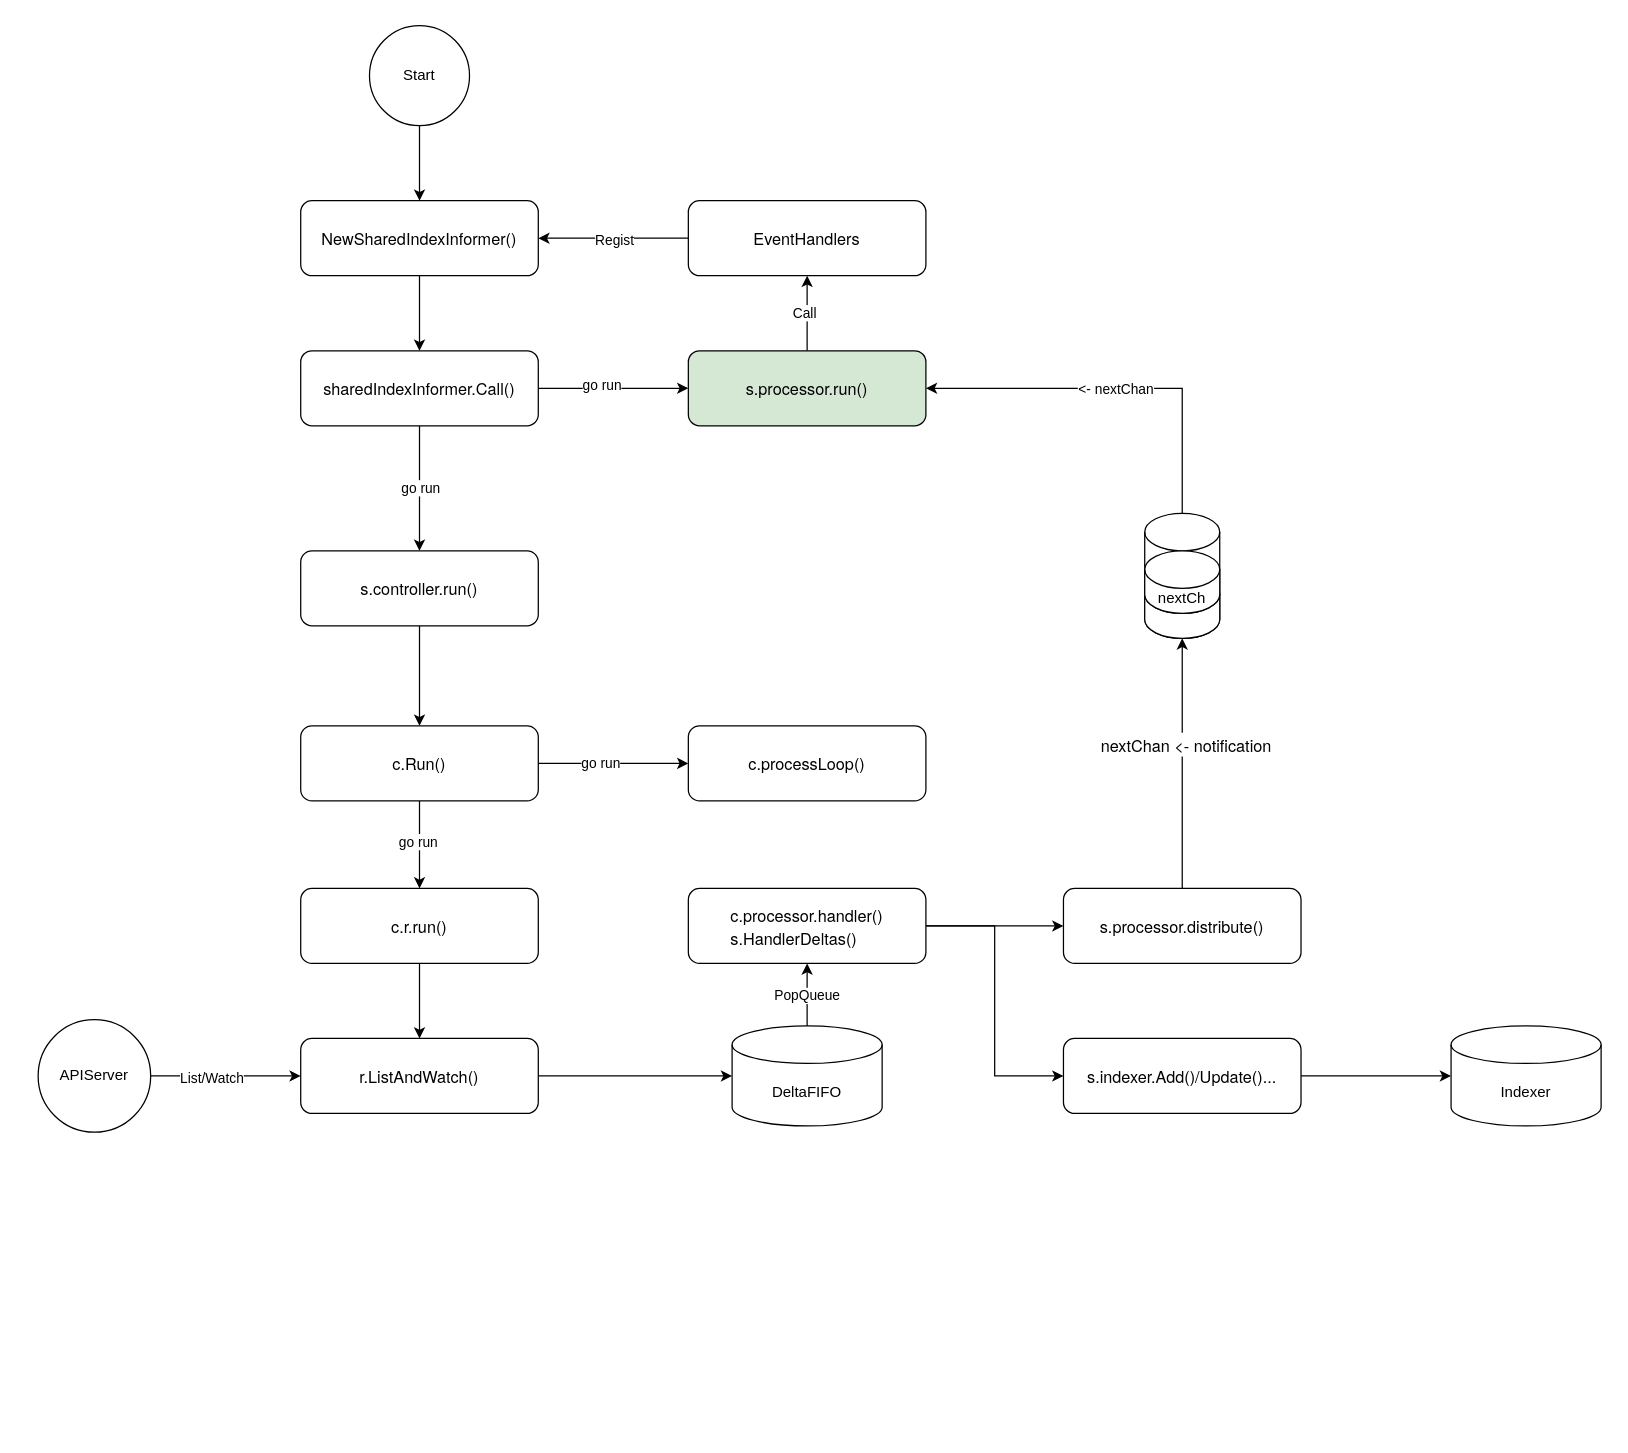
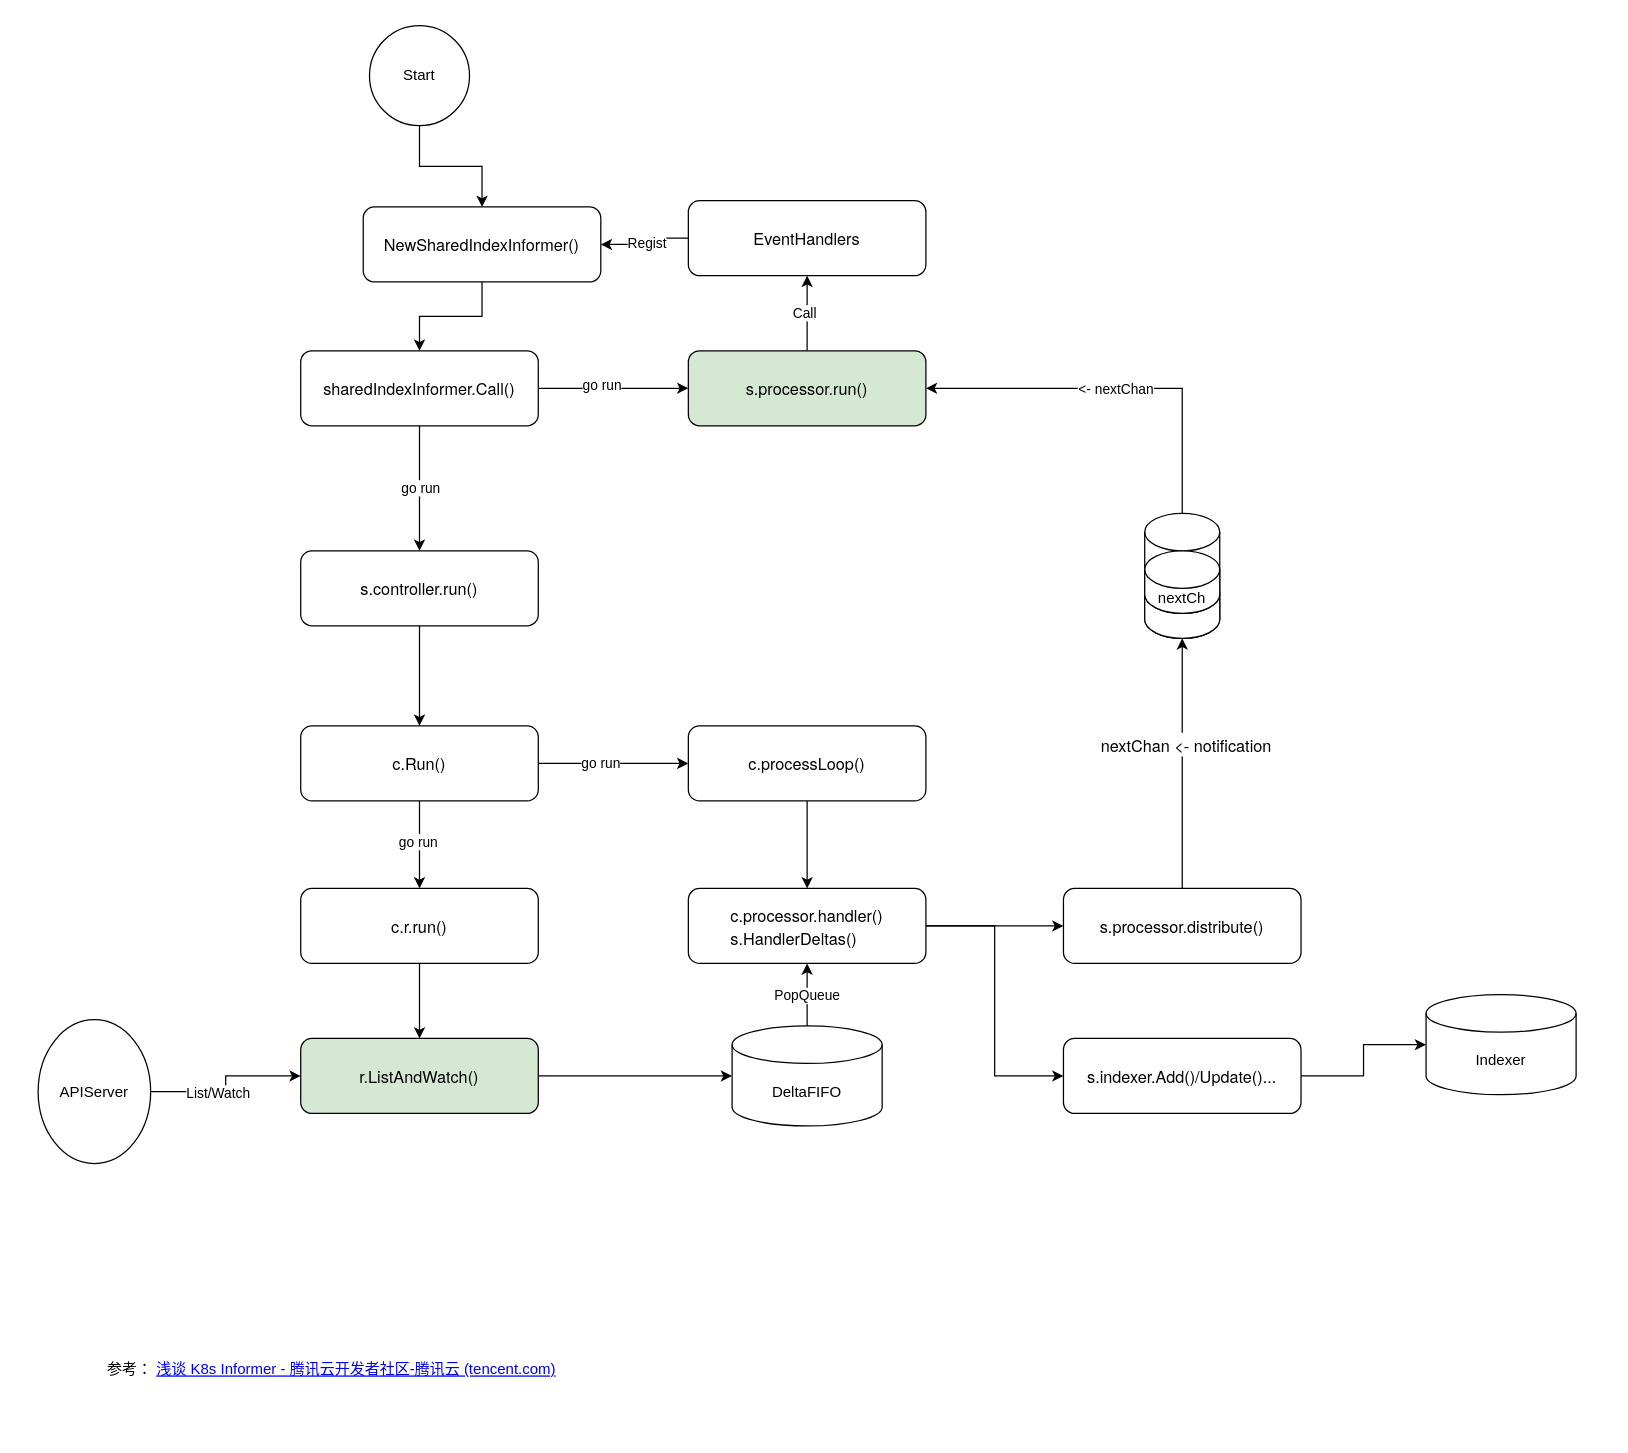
  <mxCell id="0" />
  <mxCell id="1" parent="0" />
  <mxCell id="2" style="edgeStyle=orthogonalEdgeStyle;rounded=0;orthogonalLoop=1;jettySize=auto;html=1;exitX=0.5;exitY=1;exitDx=0;exitDy=0;" edge="1" parent="1" source="3" target="8"><mxGeometry relative="1" as="geometry" /></mxCell>
- <mxCell id="3" value="&lt;p style=&quot;margin: 0px; font-variant-numeric: normal; font-variant-east-asian: normal; font-stretch: normal; font-size: 13px; line-height: normal; font-family: &amp;quot;Helvetica Neue&amp;quot;; text-align: start;&quot; class=&quot;p1&quot;&gt;NewSharedIndexInformer()&lt;/p&gt;" style="rounded=1;whiteSpace=wrap;html=1;" vertex="1" parent="1"><mxGeometry x="240" y="160" width="190" height="60" as="geometry" /></mxCell>
+ <mxCell id="3" value="&lt;p style=&quot;margin: 0px; font-variant-numeric: normal; font-variant-east-asian: normal; font-stretch: normal; font-size: 13px; line-height: normal; font-family: &amp;quot;Helvetica Neue&amp;quot;; text-align: start;&quot; class=&quot;p1&quot;&gt;NewSharedIndexInformer()&lt;/p&gt;" style="rounded=1;whiteSpace=wrap;html=1;" vertex="1" parent="1"><mxGeometry x="290" y="165" width="190" height="60" as="geometry" /></mxCell>
  <mxCell id="4" style="edgeStyle=orthogonalEdgeStyle;rounded=0;orthogonalLoop=1;jettySize=auto;html=1;exitX=1;exitY=0.5;exitDx=0;exitDy=0;" edge="1" parent="1" source="8" target="11"><mxGeometry relative="1" as="geometry" /></mxCell>
  <mxCell id="5" value="go run" style="edgeLabel;html=1;align=center;verticalAlign=middle;resizable=0;points=[];" vertex="1" connectable="0" parent="4"><mxGeometry x="-0.167" y="3" relative="1" as="geometry"><mxPoint as="offset" /></mxGeometry></mxCell>
  <mxCell id="6" style="edgeStyle=orthogonalEdgeStyle;rounded=0;orthogonalLoop=1;jettySize=auto;html=1;exitX=0.5;exitY=1;exitDx=0;exitDy=0;" edge="1" parent="1" source="8" target="13"><mxGeometry relative="1" as="geometry" /></mxCell>
  <mxCell id="7" value="go run" style="edgeLabel;html=1;align=center;verticalAlign=middle;resizable=0;points=[];" vertex="1" connectable="0" parent="6"><mxGeometry x="-0.02" relative="1" as="geometry"><mxPoint as="offset" /></mxGeometry></mxCell>
  <mxCell id="8" value="&lt;p style=&quot;margin: 0px; font-variant-numeric: normal; font-variant-east-asian: normal; font-stretch: normal; font-size: 13px; line-height: normal; font-family: &amp;quot;Helvetica Neue&amp;quot;; text-align: start;&quot; class=&quot;p1&quot;&gt;sharedIndexInformer.Call()&lt;/p&gt;" style="rounded=1;whiteSpace=wrap;html=1;" vertex="1" parent="1"><mxGeometry x="240" y="280" width="190" height="60" as="geometry" /></mxCell>
  <mxCell id="9" style="edgeStyle=orthogonalEdgeStyle;rounded=0;orthogonalLoop=1;jettySize=auto;html=1;exitX=0.5;exitY=0;exitDx=0;exitDy=0;entryX=0.5;entryY=1;entryDx=0;entryDy=0;" edge="1" parent="1" source="11" target="45"><mxGeometry relative="1" as="geometry" /></mxCell>
  <mxCell id="10" value="Call" style="edgeLabel;html=1;align=center;verticalAlign=middle;resizable=0;points=[];" vertex="1" connectable="0" parent="9"><mxGeometry x="0.033" y="3" relative="1" as="geometry"><mxPoint as="offset" /></mxGeometry></mxCell>
  <mxCell id="11" value="&lt;p style=&quot;margin: 0px; font-variant-numeric: normal; font-variant-east-asian: normal; font-stretch: normal; font-size: 13px; line-height: normal; font-family: &amp;quot;Helvetica Neue&amp;quot;; text-align: start;&quot; class=&quot;p1&quot;&gt;s.processor.run()&lt;/p&gt;" style="rounded=1;whiteSpace=wrap;html=1;fillColor=#d5e8d4;" vertex="1" parent="1"><mxGeometry x="550" y="280" width="190" height="60" as="geometry" /></mxCell>
  <mxCell id="12" style="edgeStyle=orthogonalEdgeStyle;rounded=0;orthogonalLoop=1;jettySize=auto;html=1;exitX=0.5;exitY=1;exitDx=0;exitDy=0;entryX=0.5;entryY=0;entryDx=0;entryDy=0;" edge="1" parent="1" source="13" target="18"><mxGeometry relative="1" as="geometry" /></mxCell>
  <mxCell id="13" value="&lt;p style=&quot;margin: 0px; font-variant-numeric: normal; font-variant-east-asian: normal; font-stretch: normal; font-size: 13px; line-height: normal; font-family: &amp;quot;Helvetica Neue&amp;quot;; text-align: start;&quot; class=&quot;p1&quot;&gt;s.controller.run()&lt;/p&gt;" style="rounded=1;whiteSpace=wrap;html=1;" vertex="1" parent="1"><mxGeometry x="240" y="440" width="190" height="60" as="geometry" /></mxCell>
  <mxCell id="14" style="edgeStyle=orthogonalEdgeStyle;rounded=0;orthogonalLoop=1;jettySize=auto;html=1;exitX=1;exitY=0.5;exitDx=0;exitDy=0;" edge="1" parent="1" source="18" target="22"><mxGeometry relative="1" as="geometry" /></mxCell>
  <mxCell id="15" value="go run" style="edgeLabel;html=1;align=center;verticalAlign=middle;resizable=0;points=[];" vertex="1" connectable="0" parent="14"><mxGeometry x="-0.183" y="1" relative="1" as="geometry"><mxPoint as="offset" /></mxGeometry></mxCell>
  <mxCell id="16" style="edgeStyle=orthogonalEdgeStyle;rounded=0;orthogonalLoop=1;jettySize=auto;html=1;exitX=0.5;exitY=1;exitDx=0;exitDy=0;" edge="1" parent="1" source="18" target="20"><mxGeometry relative="1" as="geometry" /></mxCell>
  <mxCell id="17" value="go run" style="edgeLabel;html=1;align=center;verticalAlign=middle;resizable=0;points=[];" vertex="1" connectable="0" parent="16"><mxGeometry x="-0.086" y="-2" relative="1" as="geometry"><mxPoint as="offset" /></mxGeometry></mxCell>
  <mxCell id="18" value="&lt;p style=&quot;margin: 0px; font-variant-numeric: normal; font-variant-east-asian: normal; font-stretch: normal; font-size: 13px; line-height: normal; font-family: &amp;quot;Helvetica Neue&amp;quot;; text-align: start;&quot; class=&quot;p1&quot;&gt;c.Run()&lt;/p&gt;" style="rounded=1;whiteSpace=wrap;html=1;" vertex="1" parent="1"><mxGeometry x="240" y="580" width="190" height="60" as="geometry" /></mxCell>
  <mxCell id="19" style="edgeStyle=orthogonalEdgeStyle;rounded=0;orthogonalLoop=1;jettySize=auto;html=1;exitX=0.5;exitY=1;exitDx=0;exitDy=0;" edge="1" parent="1" source="20" target="24"><mxGeometry relative="1" as="geometry" /></mxCell>
  <mxCell id="20" value="&lt;p style=&quot;margin: 0px; font-variant-numeric: normal; font-variant-east-asian: normal; font-stretch: normal; font-size: 13px; line-height: normal; font-family: &amp;quot;Helvetica Neue&amp;quot;; text-align: start;&quot; class=&quot;p1&quot;&gt;c.r.run()&lt;/p&gt;" style="rounded=1;whiteSpace=wrap;html=1;" vertex="1" parent="1"><mxGeometry x="240" y="710" width="190" height="60" as="geometry" /></mxCell>
+ <mxCell id="21" style="edgeStyle=orthogonalEdgeStyle;rounded=0;orthogonalLoop=1;jettySize=auto;html=1;exitX=0.5;exitY=1;exitDx=0;exitDy=0;" edge="1" parent="1" source="22" target="33"><mxGeometry relative="1" as="geometry" /></mxCell>
  <mxCell id="22" value="&lt;p style=&quot;margin: 0px; font-variant-numeric: normal; font-variant-east-asian: normal; font-stretch: normal; font-size: 13px; line-height: normal; font-family: &amp;quot;Helvetica Neue&amp;quot;; text-align: start;&quot; class=&quot;p1&quot;&gt;c.processLoop()&lt;/p&gt;" style="rounded=1;whiteSpace=wrap;html=1;" vertex="1" parent="1"><mxGeometry x="550" y="580" width="190" height="60" as="geometry" /></mxCell>
  <mxCell id="23" style="edgeStyle=orthogonalEdgeStyle;rounded=0;orthogonalLoop=1;jettySize=auto;html=1;exitX=1;exitY=0.5;exitDx=0;exitDy=0;" edge="1" parent="1" source="24" target="27"><mxGeometry relative="1" as="geometry" /></mxCell>
- <mxCell id="24" value="&lt;p style=&quot;margin: 0px; font-variant-numeric: normal; font-variant-east-asian: normal; font-stretch: normal; font-size: 13px; line-height: normal; font-family: &amp;quot;Helvetica Neue&amp;quot;; text-align: start;&quot; class=&quot;p1&quot;&gt;r.ListAndWatch()&lt;/p&gt;" style="rounded=1;whiteSpace=wrap;html=1;" vertex="1" parent="1"><mxGeometry x="240" y="830" width="190" height="60" as="geometry" /></mxCell>
+ <mxCell id="24" value="&lt;p style=&quot;margin: 0px; font-variant-numeric: normal; font-variant-east-asian: normal; font-stretch: normal; font-size: 13px; line-height: normal; font-family: &amp;quot;Helvetica Neue&amp;quot;; text-align: start;&quot; class=&quot;p1&quot;&gt;r.ListAndWatch()&lt;/p&gt;" style="rounded=1;whiteSpace=wrap;html=1;fillColor=#d5e8d4;" vertex="1" parent="1"><mxGeometry x="240" y="830" width="190" height="60" as="geometry" /></mxCell>
  <mxCell id="25" style="edgeStyle=orthogonalEdgeStyle;rounded=0;orthogonalLoop=1;jettySize=auto;html=1;exitX=0.5;exitY=0;exitDx=0;exitDy=0;exitPerimeter=0;entryX=0.5;entryY=1;entryDx=0;entryDy=0;" edge="1" parent="1" source="27" target="33"><mxGeometry relative="1" as="geometry" /></mxCell>
  <mxCell id="26" value="PopQueue" style="edgeLabel;html=1;align=center;verticalAlign=middle;resizable=0;points=[];" vertex="1" connectable="0" parent="25"><mxGeometry y="1" relative="1" as="geometry"><mxPoint as="offset" /></mxGeometry></mxCell>
  <mxCell id="27" value="DeltaFIFO" style="shape=cylinder3;whiteSpace=wrap;html=1;boundedLbl=1;backgroundOutline=1;size=15;" vertex="1" parent="1"><mxGeometry x="585" y="820" width="120" height="80" as="geometry" /></mxCell>
  <mxCell id="28" style="edgeStyle=orthogonalEdgeStyle;rounded=0;orthogonalLoop=1;jettySize=auto;html=1;exitX=1;exitY=0.5;exitDx=0;exitDy=0;" edge="1" parent="1" source="30" target="24"><mxGeometry relative="1" as="geometry" /></mxCell>
  <mxCell id="29" value="List/Watch" style="edgeLabel;html=1;align=center;verticalAlign=middle;resizable=0;points=[];" vertex="1" connectable="0" parent="28"><mxGeometry x="-0.2" y="-1" relative="1" as="geometry"><mxPoint as="offset" /></mxGeometry></mxCell>
- <mxCell id="30" value="APIServer" style="ellipse;whiteSpace=wrap;html=1;aspect=fixed;" vertex="1" parent="1"><mxGeometry x="30" y="815" width="90" height="90" as="geometry" /></mxCell>
+ <mxCell id="30" value="APIServer" style="ellipse;whiteSpace=wrap;html=1;aspect=fixed;" vertex="1" parent="1"><mxGeometry x="30" y="815" width="90" height="115" as="geometry" /></mxCell>
  <mxCell id="31" style="edgeStyle=orthogonalEdgeStyle;rounded=0;orthogonalLoop=1;jettySize=auto;html=1;exitX=1;exitY=0.5;exitDx=0;exitDy=0;entryX=0;entryY=0.5;entryDx=0;entryDy=0;" edge="1" parent="1" source="33" target="36"><mxGeometry relative="1" as="geometry" /></mxCell>
  <mxCell id="32" style="edgeStyle=orthogonalEdgeStyle;rounded=0;orthogonalLoop=1;jettySize=auto;html=1;exitX=1;exitY=0.5;exitDx=0;exitDy=0;" edge="1" parent="1" source="33" target="39"><mxGeometry relative="1" as="geometry" /></mxCell>
  <mxCell id="33" value="&lt;p style=&quot;margin: 0px; font-variant-numeric: normal; font-variant-east-asian: normal; font-stretch: normal; font-size: 13px; line-height: normal; font-family: &amp;quot;Helvetica Neue&amp;quot;; text-align: start;&quot; class=&quot;p1&quot;&gt;c.processor.handler()&lt;br&gt;s.HandlerDeltas()&lt;/p&gt;" style="rounded=1;whiteSpace=wrap;html=1;" vertex="1" parent="1"><mxGeometry x="550" y="710" width="190" height="60" as="geometry" /></mxCell>
- <mxCell id="34" value="Indexer" style="shape=cylinder3;whiteSpace=wrap;html=1;boundedLbl=1;backgroundOutline=1;size=15;" vertex="1" parent="1"><mxGeometry x="1160" y="820" width="120" height="80" as="geometry" /></mxCell>
+ <mxCell id="34" value="Indexer" style="shape=cylinder3;whiteSpace=wrap;html=1;boundedLbl=1;backgroundOutline=1;size=15;" vertex="1" parent="1"><mxGeometry x="1140" y="795" width="120" height="80" as="geometry" /></mxCell>
  <mxCell id="35" style="edgeStyle=orthogonalEdgeStyle;rounded=0;orthogonalLoop=1;jettySize=auto;html=1;exitX=1;exitY=0.5;exitDx=0;exitDy=0;" edge="1" parent="1" source="36" target="34"><mxGeometry relative="1" as="geometry" /></mxCell>
  <mxCell id="36" value="&lt;p style=&quot;margin: 0px; font-variant-numeric: normal; font-variant-east-asian: normal; font-stretch: normal; font-size: 13px; line-height: normal; font-family: &amp;quot;Helvetica Neue&amp;quot;; text-align: start;&quot; class=&quot;p1&quot;&gt;s.indexer.Add()/Update()...&lt;/p&gt;" style="rounded=1;whiteSpace=wrap;html=1;" vertex="1" parent="1"><mxGeometry x="850" y="830" width="190" height="60" as="geometry" /></mxCell>
  <mxCell id="37" style="edgeStyle=orthogonalEdgeStyle;rounded=0;orthogonalLoop=1;jettySize=auto;html=1;exitX=0.5;exitY=0;exitDx=0;exitDy=0;" edge="1" parent="1" source="39" target="42"><mxGeometry relative="1" as="geometry" /></mxCell>
  <mxCell id="38" value="&lt;p style=&quot;margin: 0px; font-variant-numeric: normal; font-variant-east-asian: normal; font-stretch: normal; font-size: 13px; line-height: normal; font-family: &amp;quot;Helvetica Neue&amp;quot;; text-align: start;&quot; class=&quot;p1&quot;&gt;nextChan &amp;lt;- notification&lt;/p&gt;" style="edgeLabel;html=1;align=center;verticalAlign=middle;resizable=0;points=[];" vertex="1" connectable="0" parent="37"><mxGeometry x="0.16" y="-2" relative="1" as="geometry"><mxPoint as="offset" /></mxGeometry></mxCell>
  <mxCell id="39" value="&lt;p style=&quot;margin: 0px; font-variant-numeric: normal; font-variant-east-asian: normal; font-stretch: normal; font-size: 13px; line-height: normal; font-family: &amp;quot;Helvetica Neue&amp;quot;; text-align: start;&quot; class=&quot;p1&quot;&gt;s.processor.distribute()&lt;/p&gt;" style="rounded=1;whiteSpace=wrap;html=1;" vertex="1" parent="1"><mxGeometry x="850" y="710" width="190" height="60" as="geometry" /></mxCell>
  <mxCell id="40" style="edgeStyle=orthogonalEdgeStyle;rounded=0;orthogonalLoop=1;jettySize=auto;html=1;exitX=0.5;exitY=0;exitDx=0;exitDy=0;exitPerimeter=0;entryX=1;entryY=0.5;entryDx=0;entryDy=0;" edge="1" parent="1" source="42" target="11"><mxGeometry relative="1" as="geometry" /></mxCell>
  <mxCell id="41" value="&amp;lt;- nextChan" style="edgeLabel;html=1;align=center;verticalAlign=middle;resizable=0;points=[];" vertex="1" connectable="0" parent="40"><mxGeometry x="0.009" relative="1" as="geometry"><mxPoint as="offset" /></mxGeometry></mxCell>
  <mxCell id="42" value="" style="shape=cylinder3;whiteSpace=wrap;html=1;boundedLbl=1;backgroundOutline=1;size=15;" vertex="1" parent="1"><mxGeometry x="915" y="410" width="60" height="100" as="geometry" /></mxCell>
  <mxCell id="43" style="edgeStyle=orthogonalEdgeStyle;rounded=0;orthogonalLoop=1;jettySize=auto;html=1;exitX=0;exitY=0.5;exitDx=0;exitDy=0;entryX=1;entryY=0.5;entryDx=0;entryDy=0;" edge="1" parent="1" source="45" target="3"><mxGeometry relative="1" as="geometry" /></mxCell>
  <mxCell id="44" value="Regist" style="edgeLabel;html=1;align=center;verticalAlign=middle;resizable=0;points=[];" vertex="1" connectable="0" parent="43"><mxGeometry y="1" relative="1" as="geometry"><mxPoint as="offset" /></mxGeometry></mxCell>
  <mxCell id="45" value="&lt;p style=&quot;margin: 0px; font-variant-numeric: normal; font-variant-east-asian: normal; font-stretch: normal; font-size: 13px; line-height: normal; font-family: &amp;quot;Helvetica Neue&amp;quot;; text-align: start;&quot; class=&quot;p1&quot;&gt;EventHandlers&lt;/p&gt;" style="rounded=1;whiteSpace=wrap;html=1;" vertex="1" parent="1"><mxGeometry x="550" y="160" width="190" height="60" as="geometry" /></mxCell>
  <mxCell id="46" value="" style="shape=cylinder3;whiteSpace=wrap;html=1;boundedLbl=1;backgroundOutline=1;size=15;" vertex="1" parent="1"><mxGeometry x="915" y="460" width="60" height="50" as="geometry" /></mxCell>
  <mxCell id="47" value="nextCh" style="shape=cylinder3;whiteSpace=wrap;html=1;boundedLbl=1;backgroundOutline=1;size=15;" vertex="1" parent="1"><mxGeometry x="915" y="440" width="60" height="50" as="geometry" /></mxCell>
+ <mxCell id="48" value="参考：&amp;nbsp;&lt;a href=&quot;https://cloud.tencent.com/developer/article/1876841&quot;&gt;浅谈 K8s Informer - 腾讯云开发者社区-腾讯云 (tencent.com)&lt;/a&gt;" style="text;html=1;strokeColor=none;fillColor=none;align=center;verticalAlign=middle;whiteSpace=wrap;rounded=0;" vertex="1" parent="1"><mxGeometry x="20" y="1050" width="490" height="90" as="geometry" /></mxCell>
  <mxCell id="49" style="edgeStyle=orthogonalEdgeStyle;rounded=0;orthogonalLoop=1;jettySize=auto;html=1;exitX=0.5;exitY=1;exitDx=0;exitDy=0;" edge="1" parent="1" source="50" target="3"><mxGeometry relative="1" as="geometry" /></mxCell>
  <mxCell id="50" value="Start" style="ellipse;whiteSpace=wrap;html=1;aspect=fixed;" vertex="1" parent="1"><mxGeometry x="295" y="20" width="80" height="80" as="geometry" /></mxCell>
